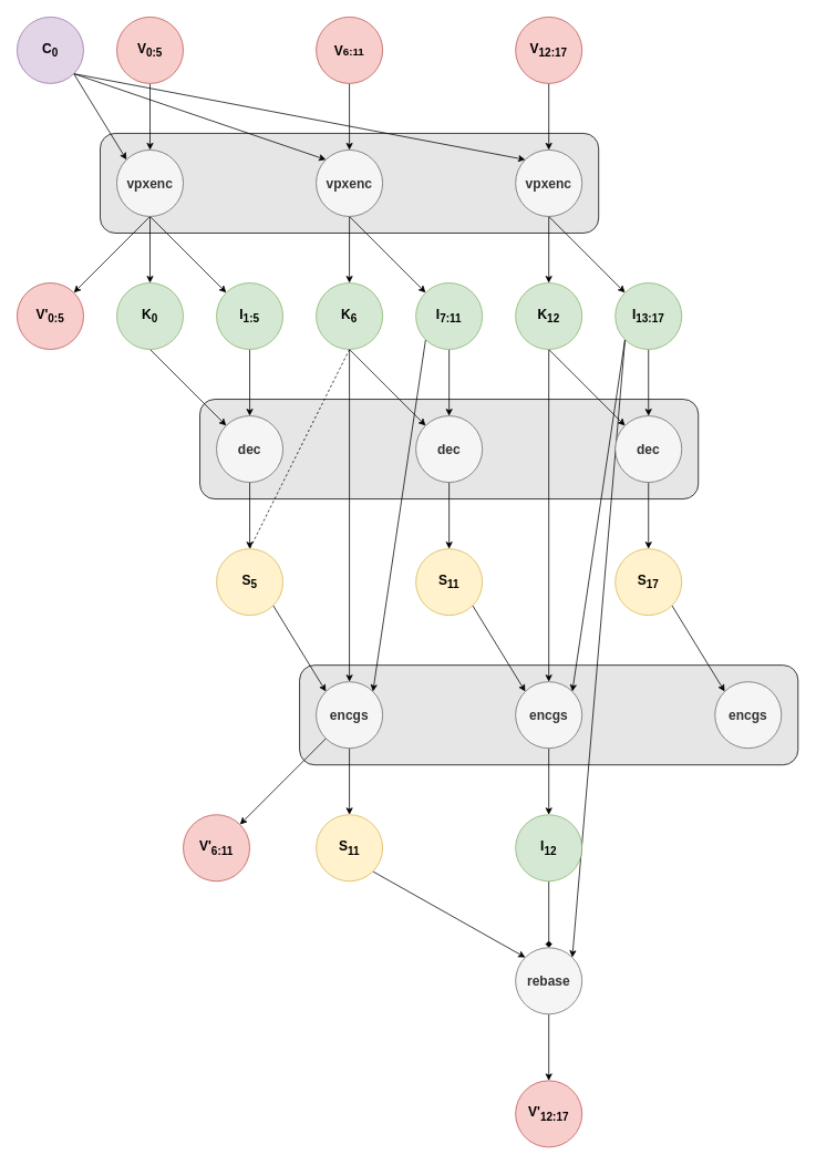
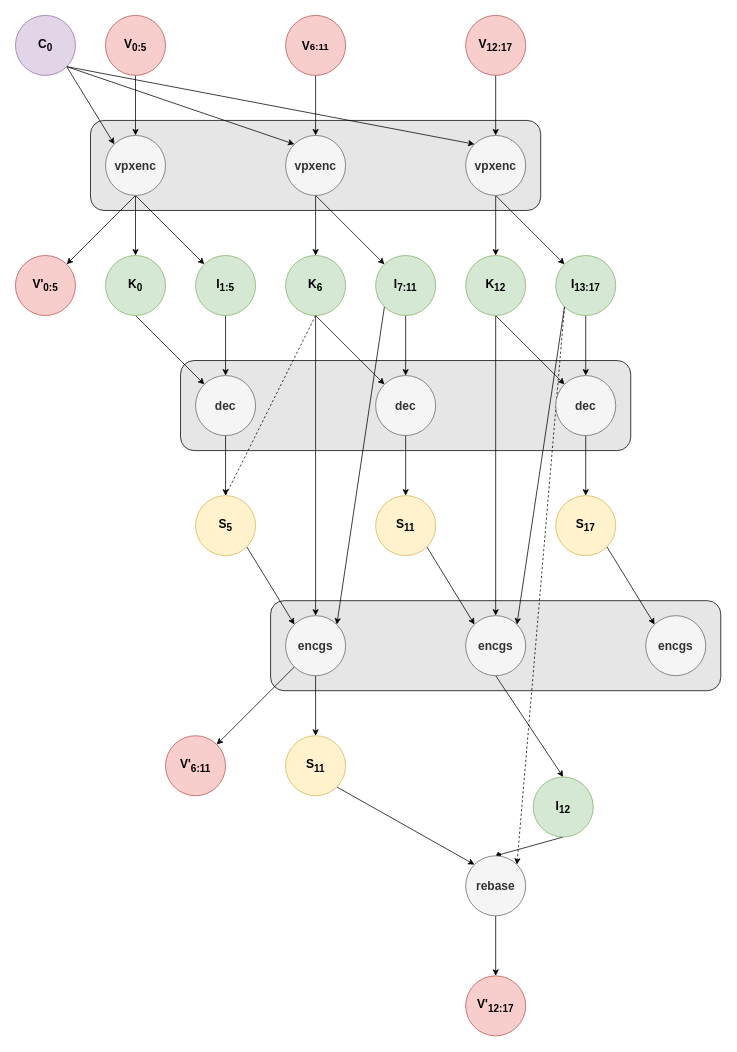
  <mxCell id="0" />
  <mxCell id="1" parent="0" />
  <mxCell id="2" value="" style="rounded=1;whiteSpace=wrap;html=1;fillColor=#E6E6E6;" vertex="1" parent="1"><mxGeometry x="360" y="800" width="600" height="120" as="geometry" /></mxCell>
  <mxCell id="3" value="" style="rounded=1;whiteSpace=wrap;html=1;fillColor=#E6E6E6;" vertex="1" parent="1"><mxGeometry x="240" y="480" width="600" height="120" as="geometry" /></mxCell>
  <mxCell id="4" value="" style="rounded=1;whiteSpace=wrap;html=1;fillColor=#E6E6E6;" vertex="1" parent="1"><mxGeometry x="120" y="160" width="600" height="120" as="geometry" /></mxCell>
  <mxCell id="5" style="edgeStyle=none;rounded=0;orthogonalLoop=1;jettySize=auto;html=1;exitX=1;exitY=1;exitDx=0;exitDy=0;entryX=0;entryY=0;entryDx=0;entryDy=0;" parent="1" source="8" target="18" edge="1"><mxGeometry relative="1" as="geometry" /></mxCell>
  <mxCell id="6" style="edgeStyle=none;rounded=0;orthogonalLoop=1;jettySize=auto;html=1;exitX=1;exitY=1;exitDx=0;exitDy=0;entryX=0;entryY=0;entryDx=0;entryDy=0;" parent="1" source="8" target="32" edge="1"><mxGeometry relative="1" as="geometry"><mxPoint x="580" y="180" as="targetPoint" /></mxGeometry></mxCell>
  <mxCell id="7" style="edgeStyle=none;rounded=0;orthogonalLoop=1;jettySize=auto;html=1;exitX=1;exitY=1;exitDx=0;exitDy=0;entryX=0;entryY=0;entryDx=0;entryDy=0;" parent="1" source="8" target="21" edge="1"><mxGeometry relative="1" as="geometry" /></mxCell>
  <mxCell id="8" value="&lt;font size=&quot;3&quot;&gt;&lt;b&gt;C&lt;sub&gt;0&lt;/sub&gt;&lt;/b&gt;&lt;/font&gt;" style="ellipse;whiteSpace=wrap;html=1;fillColor=#e1d5e7;strokeColor=#9673a6;" parent="1" vertex="1"><mxGeometry x="20" y="20" width="80" height="80" as="geometry" /></mxCell>
  <mxCell id="9" style="edgeStyle=none;rounded=0;orthogonalLoop=1;jettySize=auto;html=1;exitX=0.5;exitY=1;exitDx=0;exitDy=0;entryX=0.5;entryY=0;entryDx=0;entryDy=0;" parent="1" source="10" target="18" edge="1"><mxGeometry relative="1" as="geometry" /></mxCell>
  <mxCell id="10" value="&lt;font size=&quot;3&quot;&gt;&lt;b&gt;V&lt;sub&gt;0:5&lt;/sub&gt;&lt;/b&gt;&lt;/font&gt;" style="ellipse;whiteSpace=wrap;html=1;fillColor=#f8cecc;strokeColor=#b85450;" parent="1" vertex="1"><mxGeometry x="140" y="20" width="80" height="80" as="geometry" /></mxCell>
  <mxCell id="11" value="" style="edgeStyle=none;rounded=0;orthogonalLoop=1;jettySize=auto;html=1;" parent="1" source="12" edge="1"><mxGeometry relative="1" as="geometry"><mxPoint x="420" y="180" as="targetPoint" /></mxGeometry></mxCell>
  <mxCell id="12" value="&lt;b&gt;&lt;font size=&quot;3&quot;&gt;V&lt;/font&gt;&lt;font size=&quot;2&quot;&gt;6:11&lt;/font&gt;&lt;/b&gt;" style="ellipse;whiteSpace=wrap;html=1;fillColor=#f8cecc;strokeColor=#b85450;" parent="1" vertex="1"><mxGeometry x="380" y="20" width="80" height="80" as="geometry" /></mxCell>
  <mxCell id="13" value="" style="edgeStyle=none;rounded=0;orthogonalLoop=1;jettySize=auto;html=1;" parent="1" source="14" target="21" edge="1"><mxGeometry relative="1" as="geometry" /></mxCell>
  <mxCell id="14" value="&lt;font size=&quot;3&quot;&gt;&lt;b&gt;V&lt;sub&gt;12:17&lt;/sub&gt;&lt;/b&gt;&lt;/font&gt;" style="ellipse;whiteSpace=wrap;html=1;fillColor=#f8cecc;strokeColor=#b85450;" parent="1" vertex="1"><mxGeometry x="620" y="20" width="80" height="80" as="geometry" /></mxCell>
  <mxCell id="15" style="edgeStyle=none;rounded=0;orthogonalLoop=1;jettySize=auto;html=1;exitX=0.5;exitY=1;exitDx=0;exitDy=0;entryX=0.5;entryY=0;entryDx=0;entryDy=0;" parent="1" source="18" target="23" edge="1"><mxGeometry relative="1" as="geometry" /></mxCell>
  <mxCell id="16" style="edgeStyle=none;rounded=0;orthogonalLoop=1;jettySize=auto;html=1;exitX=0.5;exitY=1;exitDx=0;exitDy=0;entryX=0;entryY=0;entryDx=0;entryDy=0;" parent="1" source="18" target="25" edge="1"><mxGeometry relative="1" as="geometry" /></mxCell>
  <mxCell id="17" style="edgeStyle=none;rounded=0;orthogonalLoop=1;jettySize=auto;html=1;exitX=0.5;exitY=1;exitDx=0;exitDy=0;entryX=1;entryY=0;entryDx=0;entryDy=0;" parent="1" source="18" target="29" edge="1"><mxGeometry relative="1" as="geometry" /></mxCell>
  <mxCell id="18" value="&lt;font size=&quot;3&quot;&gt;&lt;b&gt;vpxenc&lt;/b&gt;&lt;/font&gt;" style="ellipse;whiteSpace=wrap;html=1;fillColor=#f5f5f5;strokeColor=#666666;fontColor=#333333;" parent="1" vertex="1"><mxGeometry x="140" y="180" width="80" height="80" as="geometry" /></mxCell>
  <mxCell id="19" value="" style="edgeStyle=none;rounded=0;orthogonalLoop=1;jettySize=auto;html=1;" parent="1" source="21" target="50" edge="1"><mxGeometry relative="1" as="geometry" /></mxCell>
  <mxCell id="20" style="edgeStyle=none;rounded=0;orthogonalLoop=1;jettySize=auto;html=1;exitX=0.5;exitY=1;exitDx=0;exitDy=0;entryX=0;entryY=0;entryDx=0;entryDy=0;" parent="1" source="21" target="54" edge="1"><mxGeometry relative="1" as="geometry" /></mxCell>
  <mxCell id="21" value="&lt;font size=&quot;3&quot;&gt;&lt;b&gt;vpxenc&lt;/b&gt;&lt;/font&gt;" style="ellipse;whiteSpace=wrap;html=1;fillColor=#f5f5f5;strokeColor=#666666;fontColor=#333333;" parent="1" vertex="1"><mxGeometry x="620" y="180" width="80" height="80" as="geometry" /></mxCell>
  <mxCell id="22" style="edgeStyle=none;rounded=0;orthogonalLoop=1;jettySize=auto;html=1;exitX=0.5;exitY=1;exitDx=0;exitDy=0;entryX=0;entryY=0;entryDx=0;entryDy=0;" parent="1" source="23" target="27" edge="1"><mxGeometry relative="1" as="geometry" /></mxCell>
  <mxCell id="23" value="&lt;font size=&quot;3&quot;&gt;&lt;b&gt;K&lt;sub&gt;0&lt;/sub&gt;&lt;/b&gt;&lt;/font&gt;" style="ellipse;whiteSpace=wrap;html=1;fillColor=#d5e8d4;strokeColor=#82b366;" parent="1" vertex="1"><mxGeometry x="140" y="340" width="80" height="80" as="geometry" /></mxCell>
  <mxCell id="24" style="edgeStyle=none;rounded=0;orthogonalLoop=1;jettySize=auto;html=1;exitX=0.5;exitY=1;exitDx=0;exitDy=0;" parent="1" source="25" target="27" edge="1"><mxGeometry relative="1" as="geometry" /></mxCell>
  <mxCell id="25" value="&lt;font size=&quot;3&quot;&gt;&lt;b&gt;I&lt;sub&gt;1:5&lt;/sub&gt;&lt;/b&gt;&lt;/font&gt;" style="ellipse;whiteSpace=wrap;html=1;fillColor=#d5e8d4;strokeColor=#82b366;" parent="1" vertex="1"><mxGeometry x="260" y="340" width="80" height="80" as="geometry" /></mxCell>
  <mxCell id="26" value="" style="edgeStyle=none;rounded=0;orthogonalLoop=1;jettySize=auto;html=1;" parent="1" source="27" target="67" edge="1"><mxGeometry relative="1" as="geometry" /></mxCell>
  <mxCell id="27" value="&lt;font size=&quot;3&quot;&gt;&lt;b&gt;dec&lt;/b&gt;&lt;/font&gt;" style="ellipse;whiteSpace=wrap;html=1;fillColor=#f5f5f5;strokeColor=#666666;fontColor=#333333;" parent="1" vertex="1"><mxGeometry x="260" y="500" width="80" height="80" as="geometry" /></mxCell>
  <mxCell id="28" style="edgeStyle=none;rounded=0;orthogonalLoop=1;jettySize=auto;html=1;exitX=1;exitY=1;exitDx=0;exitDy=0;entryX=0;entryY=0;entryDx=0;entryDy=0;" parent="1" source="67" target="44" edge="1"><mxGeometry relative="1" as="geometry" /></mxCell>
  <mxCell id="29" value="&lt;font size=&quot;3&quot;&gt;&lt;b&gt;V'&lt;sub&gt;0:5&lt;/sub&gt;&lt;/b&gt;&lt;/font&gt;" style="ellipse;whiteSpace=wrap;html=1;fillColor=#f8cecc;strokeColor=#b85450;" parent="1" vertex="1"><mxGeometry x="20" y="340" width="80" height="80" as="geometry" /></mxCell>
  <mxCell id="30" style="edgeStyle=none;rounded=0;orthogonalLoop=1;jettySize=auto;html=1;exitX=0.5;exitY=1;exitDx=0;exitDy=0;entryX=0.5;entryY=0;entryDx=0;entryDy=0;" parent="1" source="32" target="35" edge="1"><mxGeometry relative="1" as="geometry" /></mxCell>
  <mxCell id="31" style="edgeStyle=none;rounded=0;orthogonalLoop=1;jettySize=auto;html=1;exitX=0.5;exitY=1;exitDx=0;exitDy=0;entryX=0;entryY=0;entryDx=0;entryDy=0;" parent="1" source="32" target="38" edge="1"><mxGeometry relative="1" as="geometry" /></mxCell>
  <mxCell id="32" value="&lt;font size=&quot;3&quot;&gt;&lt;b&gt;vpxenc&lt;/b&gt;&lt;/font&gt;" style="ellipse;whiteSpace=wrap;html=1;fillColor=#f5f5f5;strokeColor=#666666;fontColor=#333333;" parent="1" vertex="1"><mxGeometry x="380" y="180" width="80" height="80" as="geometry" /></mxCell>
  <mxCell id="33" style="edgeStyle=none;rounded=0;orthogonalLoop=1;jettySize=auto;html=1;exitX=0.5;exitY=1;exitDx=0;exitDy=0;entryX=0;entryY=0;entryDx=0;entryDy=0;" parent="1" source="35" target="40" edge="1"><mxGeometry relative="1" as="geometry" /></mxCell>
  <mxCell id="34" style="edgeStyle=none;rounded=0;orthogonalLoop=1;jettySize=auto;html=1;exitX=0.5;exitY=1;exitDx=0;exitDy=0;" edge="1" parent="1" source="35" target="44"><mxGeometry relative="1" as="geometry" /></mxCell>
  <mxCell id="35" value="&lt;font size=&quot;3&quot;&gt;&lt;b&gt;K&lt;sub&gt;6&lt;/sub&gt;&lt;/b&gt;&lt;/font&gt;" style="ellipse;whiteSpace=wrap;html=1;fillColor=#d5e8d4;strokeColor=#82b366;" parent="1" vertex="1"><mxGeometry x="380" y="340" width="80" height="80" as="geometry" /></mxCell>
  <mxCell id="36" style="edgeStyle=none;rounded=0;orthogonalLoop=1;jettySize=auto;html=1;exitX=0.5;exitY=1;exitDx=0;exitDy=0;" parent="1" source="38" target="40" edge="1"><mxGeometry relative="1" as="geometry" /></mxCell>
  <mxCell id="37" style="edgeStyle=none;rounded=0;orthogonalLoop=1;jettySize=auto;html=1;exitX=0;exitY=1;exitDx=0;exitDy=0;entryX=1;entryY=0;entryDx=0;entryDy=0;" edge="1" parent="1" source="38" target="44"><mxGeometry relative="1" as="geometry" /></mxCell>
  <mxCell id="38" value="&lt;font size=&quot;3&quot;&gt;&lt;b&gt;I&lt;sub&gt;7:11&lt;/sub&gt;&lt;/b&gt;&lt;/font&gt;" style="ellipse;whiteSpace=wrap;html=1;fillColor=#d5e8d4;strokeColor=#82b366;" parent="1" vertex="1"><mxGeometry x="500" y="340" width="80" height="80" as="geometry" /></mxCell>
  <mxCell id="39" value="" style="edgeStyle=none;rounded=0;orthogonalLoop=1;jettySize=auto;html=1;" parent="1" source="40" target="66" edge="1"><mxGeometry relative="1" as="geometry" /></mxCell>
  <mxCell id="40" value="&lt;font size=&quot;3&quot;&gt;&lt;b&gt;dec&lt;/b&gt;&lt;/font&gt;" style="ellipse;whiteSpace=wrap;html=1;fillColor=#f5f5f5;strokeColor=#666666;fontColor=#333333;" parent="1" vertex="1"><mxGeometry x="500" y="500" width="80" height="80" as="geometry" /></mxCell>
  <mxCell id="41" style="edgeStyle=none;rounded=0;orthogonalLoop=1;jettySize=auto;html=1;exitX=1;exitY=1;exitDx=0;exitDy=0;entryX=0;entryY=0;entryDx=0;entryDy=0;" parent="1" source="66" target="59" edge="1"><mxGeometry relative="1" as="geometry" /></mxCell>
  <mxCell id="42" value="" style="edgeStyle=none;rounded=0;orthogonalLoop=1;jettySize=auto;html=1;exitX=0;exitY=1;exitDx=0;exitDy=0;entryX=1;entryY=0;entryDx=0;entryDy=0;" parent="1" source="44" target="45" edge="1"><mxGeometry relative="1" as="geometry" /></mxCell>
  <mxCell id="43" style="edgeStyle=none;rounded=0;orthogonalLoop=1;jettySize=auto;html=1;exitX=0.5;exitY=1;exitDx=0;exitDy=0;entryX=0.5;entryY=0;entryDx=0;entryDy=0;" parent="1" source="44" target="47" edge="1"><mxGeometry relative="1" as="geometry" /></mxCell>
  <mxCell id="44" value="&lt;font size=&quot;3&quot;&gt;&lt;b&gt;encgs&lt;/b&gt;&lt;/font&gt;" style="ellipse;whiteSpace=wrap;html=1;fillColor=#f5f5f5;strokeColor=#666666;fontColor=#333333;" parent="1" vertex="1"><mxGeometry x="380" y="820" width="80" height="80" as="geometry" /></mxCell>
  <mxCell id="45" value="&lt;font size=&quot;3&quot;&gt;&lt;b&gt;V'&lt;sub&gt;6:11&lt;/sub&gt;&lt;/b&gt;&lt;/font&gt;" style="ellipse;whiteSpace=wrap;html=1;fillColor=#f8cecc;strokeColor=#b85450;" parent="1" vertex="1"><mxGeometry x="220" y="980" width="80" height="80" as="geometry" /></mxCell>
  <mxCell id="46" style="edgeStyle=none;rounded=0;orthogonalLoop=1;jettySize=auto;html=1;exitX=1;exitY=1;exitDx=0;exitDy=0;entryX=0;entryY=0;entryDx=0;entryDy=0;" parent="1" source="47" target="63" edge="1"><mxGeometry relative="1" as="geometry" /></mxCell>
  <mxCell id="47" value="&lt;font size=&quot;3&quot;&gt;&lt;b&gt;S&lt;sub&gt;11&lt;/sub&gt;&lt;/b&gt;&lt;/font&gt;" style="ellipse;whiteSpace=wrap;html=1;fillColor=#fff2cc;strokeColor=#d6b656;" parent="1" vertex="1"><mxGeometry x="380" y="980" width="80" height="80" as="geometry" /></mxCell>
  <mxCell id="48" style="edgeStyle=none;rounded=0;orthogonalLoop=1;jettySize=auto;html=1;exitX=0.5;exitY=1;exitDx=0;exitDy=0;entryX=0;entryY=0;entryDx=0;entryDy=0;" parent="1" source="50" target="65" edge="1"><mxGeometry relative="1" as="geometry" /></mxCell>
  <mxCell id="49" style="edgeStyle=none;rounded=0;orthogonalLoop=1;jettySize=auto;html=1;exitX=0.5;exitY=1;exitDx=0;exitDy=0;entryX=0.5;entryY=0;entryDx=0;entryDy=0;" parent="1" source="50" target="59" edge="1"><mxGeometry relative="1" as="geometry" /></mxCell>
  <mxCell id="50" value="&lt;font size=&quot;3&quot;&gt;&lt;b&gt;K&lt;sub&gt;12&lt;/sub&gt;&lt;/b&gt;&lt;/font&gt;" style="ellipse;whiteSpace=wrap;html=1;fillColor=#d5e8d4;strokeColor=#82b366;" parent="1" vertex="1"><mxGeometry x="620" y="340" width="80" height="80" as="geometry" /></mxCell>
  <mxCell id="51" style="edgeStyle=none;rounded=0;orthogonalLoop=1;jettySize=auto;html=1;exitX=0.5;exitY=1;exitDx=0;exitDy=0;entryX=0.5;entryY=0;entryDx=0;entryDy=0;" parent="1" source="54" target="65" edge="1"><mxGeometry relative="1" as="geometry" /></mxCell>
- <mxCell id="52" style="edgeStyle=none;rounded=0;orthogonalLoop=1;jettySize=auto;html=1;exitX=0;exitY=1;exitDx=0;exitDy=0;entryX=1;entryY=0;entryDx=0;entryDy=0;" parent="1" source="54" target="63" edge="1"><mxGeometry relative="1" as="geometry" /></mxCell>
+ <mxCell id="52" style="edgeStyle=none;rounded=0;orthogonalLoop=1;jettySize=auto;html=1;exitX=0;exitY=1;exitDx=0;exitDy=0;entryX=1;entryY=0;entryDx=0;entryDy=0;dashed=1;" parent="1" source="54" target="63" edge="1"><mxGeometry relative="1" as="geometry" /></mxCell>
  <mxCell id="53" style="edgeStyle=none;rounded=0;orthogonalLoop=1;jettySize=auto;html=1;exitX=0;exitY=1;exitDx=0;exitDy=0;entryX=1;entryY=0;entryDx=0;entryDy=0;" edge="1" parent="1" source="54" target="59"><mxGeometry relative="1" as="geometry" /></mxCell>
  <mxCell id="54" value="&lt;font size=&quot;3&quot;&gt;&lt;b&gt;I&lt;sub&gt;13:17&lt;/sub&gt;&lt;/b&gt;&lt;/font&gt;" style="ellipse;whiteSpace=wrap;html=1;fillColor=#d5e8d4;strokeColor=#82b366;" parent="1" vertex="1"><mxGeometry x="740" y="340" width="80" height="80" as="geometry" /></mxCell>
  <mxCell id="55" value="" style="edgeStyle=none;rounded=0;orthogonalLoop=1;jettySize=auto;html=1;" parent="1" source="65" target="57" edge="1"><mxGeometry relative="1" as="geometry" /></mxCell>
  <mxCell id="56" style="edgeStyle=none;rounded=0;orthogonalLoop=1;jettySize=auto;html=1;exitX=1;exitY=1;exitDx=0;exitDy=0;entryX=0;entryY=0;entryDx=0;entryDy=0;" edge="1" parent="1" source="57" target="69"><mxGeometry relative="1" as="geometry" /></mxCell>
  <mxCell id="57" value="&lt;font size=&quot;3&quot;&gt;&lt;b&gt;S&lt;sub&gt;17&lt;/sub&gt;&lt;/b&gt;&lt;/font&gt;" style="ellipse;whiteSpace=wrap;html=1;fillColor=#fff2cc;strokeColor=#d6b656;" parent="1" vertex="1"><mxGeometry x="740" y="660" width="80" height="80" as="geometry" /></mxCell>
  <mxCell id="58" style="edgeStyle=none;rounded=0;orthogonalLoop=1;jettySize=auto;html=1;exitX=0.5;exitY=1;exitDx=0;exitDy=0;entryX=0.5;entryY=0;entryDx=0;entryDy=0;" parent="1" source="59" target="61" edge="1"><mxGeometry relative="1" as="geometry" /></mxCell>
  <mxCell id="59" value="&lt;font size=&quot;3&quot;&gt;&lt;b&gt;encgs&lt;/b&gt;&lt;/font&gt;" style="ellipse;whiteSpace=wrap;html=1;fillColor=#f5f5f5;strokeColor=#666666;fontColor=#333333;" parent="1" vertex="1"><mxGeometry x="620" y="820" width="80" height="80" as="geometry" /></mxCell>
  <mxCell id="60" style="edgeStyle=none;rounded=0;orthogonalLoop=1;jettySize=auto;html=1;exitX=0.5;exitY=1;exitDx=0;exitDy=0;entryX=0.5;entryY=0;entryDx=0;entryDy=0;endArrow=diamond;" parent="1" source="61" target="63" edge="1"><mxGeometry relative="1" as="geometry" /></mxCell>
- <mxCell id="61" value="&lt;font size=&quot;3&quot;&gt;&lt;b&gt;I&lt;sub&gt;12&lt;/sub&gt;&lt;/b&gt;&lt;/font&gt;" style="ellipse;whiteSpace=wrap;html=1;fillColor=#d5e8d4;strokeColor=#82b366;" parent="1" vertex="1"><mxGeometry x="620" y="980" width="80" height="80" as="geometry" /></mxCell>
+ <mxCell id="61" value="&lt;font size=&quot;3&quot;&gt;&lt;b&gt;I&lt;sub&gt;12&lt;/sub&gt;&lt;/b&gt;&lt;/font&gt;" style="ellipse;whiteSpace=wrap;html=1;fillColor=#d5e8d4;strokeColor=#82b366;" parent="1" vertex="1"><mxGeometry x="710" y="1035" width="80" height="80" as="geometry" /></mxCell>
  <mxCell id="62" style="edgeStyle=none;rounded=0;orthogonalLoop=1;jettySize=auto;html=1;exitX=0.5;exitY=1;exitDx=0;exitDy=0;entryX=0.5;entryY=0;entryDx=0;entryDy=0;" parent="1" source="63" target="64" edge="1"><mxGeometry relative="1" as="geometry" /></mxCell>
  <mxCell id="63" value="&lt;font size=&quot;3&quot;&gt;&lt;b&gt;rebase&lt;/b&gt;&lt;/font&gt;" style="ellipse;whiteSpace=wrap;html=1;fillColor=#f5f5f5;strokeColor=#666666;fontColor=#333333;" parent="1" vertex="1"><mxGeometry x="620" y="1140" width="80" height="80" as="geometry" /></mxCell>
  <mxCell id="64" value="&lt;font size=&quot;3&quot;&gt;&lt;b&gt;V'&lt;sub&gt;12:17&lt;/sub&gt;&lt;/b&gt;&lt;/font&gt;" style="ellipse;whiteSpace=wrap;html=1;fillColor=#f8cecc;strokeColor=#b85450;" parent="1" vertex="1"><mxGeometry x="620" y="1300" width="80" height="80" as="geometry" /></mxCell>
  <mxCell id="65" value="&lt;font size=&quot;3&quot;&gt;&lt;b&gt;dec&lt;/b&gt;&lt;/font&gt;" style="ellipse;whiteSpace=wrap;html=1;fillColor=#f5f5f5;strokeColor=#666666;fontColor=#333333;" parent="1" vertex="1"><mxGeometry x="740" y="500" width="80" height="80" as="geometry" /></mxCell>
  <mxCell id="66" value="&lt;font size=&quot;3&quot;&gt;&lt;b&gt;S&lt;sub&gt;11&lt;br&gt;&lt;/sub&gt;&lt;/b&gt;&lt;/font&gt;" style="ellipse;whiteSpace=wrap;html=1;fillColor=#fff2cc;strokeColor=#d6b656;" parent="1" vertex="1"><mxGeometry x="500" y="660" width="80" height="80" as="geometry" /></mxCell>
  <mxCell id="67" value="&lt;font size=&quot;3&quot;&gt;&lt;b&gt;S&lt;sub&gt;5&lt;/sub&gt;&lt;/b&gt;&lt;/font&gt;" style="ellipse;whiteSpace=wrap;html=1;fillColor=#fff2cc;strokeColor=#d6b656;" parent="1" vertex="1"><mxGeometry x="260" y="660" width="80" height="80" as="geometry" /></mxCell>
  <mxCell id="68" value="" style="edgeStyle=none;rounded=0;orthogonalLoop=1;jettySize=auto;html=1;exitX=0.5;exitY=1;exitDx=0;exitDy=0;entryX=0.5;entryY=0;entryDx=0;entryDy=0;endArrow=none;dashed=1;" edge="1" parent="1" source="35" target="67"><mxGeometry relative="1" as="geometry"><mxPoint x="420" y="420" as="sourcePoint" /><mxPoint x="290" y="790" as="targetPoint" /></mxGeometry></mxCell>
  <mxCell id="69" value="&lt;font size=&quot;3&quot;&gt;&lt;b&gt;encgs&lt;/b&gt;&lt;/font&gt;" style="ellipse;whiteSpace=wrap;html=1;fillColor=#f5f5f5;strokeColor=#666666;fontColor=#333333;" vertex="1" parent="1"><mxGeometry x="860" y="820" width="80" height="80" as="geometry" /></mxCell>
